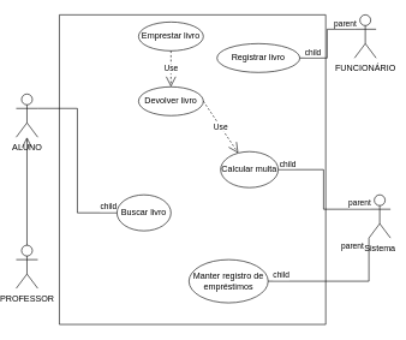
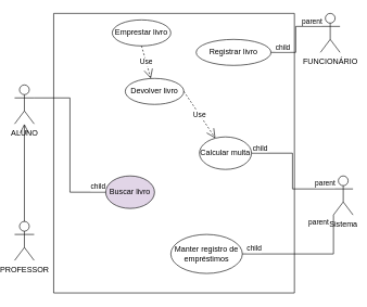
  <mxCell id="0" />
  <mxCell id="1" parent="0" />
  <mxCell id="2" value="FUNCIONÁRIO" style="shape=umlActor;verticalLabelPosition=bottom;verticalAlign=top;html=1;" vertex="1" parent="1"><mxGeometry x="490" y="20" width="30" height="60" as="geometry" /></mxCell>
  <mxCell id="3" value="" style="verticalLabelPosition=bottom;verticalAlign=top;html=1;shape=mxgraph.basic.rect;fillColor2=none;strokeWidth=1;size=20;indent=5;" vertex="1" parent="1"><mxGeometry x="80" y="20" width="370" height="430" as="geometry" /></mxCell>
  <mxCell id="4" value="ALUNO" style="shape=umlActor;verticalLabelPosition=bottom;verticalAlign=top;html=1;" vertex="1" parent="1"><mxGeometry x="20" y="130" width="30" height="60" as="geometry" /></mxCell>
  <mxCell id="5" value="PROFESSOR" style="shape=umlActor;verticalLabelPosition=bottom;verticalAlign=top;html=1;" vertex="1" parent="1"><mxGeometry x="20" y="340" width="30" height="60" as="geometry" /></mxCell>
  <mxCell id="6" value="" style="endArrow=open;endFill=1;endSize=12;html=1;rounded=0;exitX=0.5;exitY=0;exitDx=0;exitDy=0;exitPerimeter=0;" edge="1" parent="1" source="5" target="4"><mxGeometry width="160" relative="1" as="geometry"><mxPoint x="170" y="130" as="sourcePoint" /><mxPoint x="330" y="130" as="targetPoint" /></mxGeometry></mxCell>
  <mxCell id="7" value="Registrar livro" style="ellipse;whiteSpace=wrap;html=1;" vertex="1" parent="1"><mxGeometry x="299" y="60" width="115" height="40" as="geometry" /></mxCell>
  <mxCell id="8" value="" style="endArrow=none;html=1;edgeStyle=orthogonalEdgeStyle;rounded=0;entryX=1;entryY=0.5;entryDx=0;entryDy=0;exitX=0;exitY=0.333;exitDx=0;exitDy=0;exitPerimeter=0;" edge="1" parent="1" source="2" target="7"><mxGeometry relative="1" as="geometry"><mxPoint x="170" y="130" as="sourcePoint" /><mxPoint x="330" y="130" as="targetPoint" /></mxGeometry></mxCell>
  <mxCell id="9" value="parent" style="edgeLabel;resizable=0;html=1;align=left;verticalAlign=bottom;" connectable="0" vertex="1" parent="8"><mxGeometry x="-1" relative="1" as="geometry"><mxPoint x="-30" as="offset" /></mxGeometry></mxCell>
  <mxCell id="10" value="child" style="edgeLabel;resizable=0;html=1;align=right;verticalAlign=bottom;" connectable="0" vertex="1" parent="8"><mxGeometry x="1" relative="1" as="geometry"><mxPoint x="30" as="offset" /></mxGeometry></mxCell>
- <mxCell id="11" value="Emprestar livro" style="ellipse;whiteSpace=wrap;html=1;" vertex="1" parent="1"><mxGeometry x="190" y="30" width="90" height="40" as="geometry" /></mxCell>
+ <mxCell id="11" value="Emprestar livro" style="ellipse;whiteSpace=wrap;html=1;" vertex="1" parent="1"><mxGeometry x="170" y="30" width="90" height="40" as="geometry" /></mxCell>
  <mxCell id="12" value="Devolver livro" style="ellipse;whiteSpace=wrap;html=1;" vertex="1" parent="1"><mxGeometry x="190" y="120" width="90" height="40" as="geometry" /></mxCell>
  <mxCell id="13" value="Use" style="endArrow=open;endSize=12;dashed=1;html=1;rounded=0;exitX=0.5;exitY=1;exitDx=0;exitDy=0;" edge="1" parent="1" source="11" target="12"><mxGeometry width="160" relative="1" as="geometry"><mxPoint x="170" y="130" as="sourcePoint" /><mxPoint x="330" y="130" as="targetPoint" /></mxGeometry></mxCell>
  <mxCell id="14" value="Calcular multa" style="ellipse;whiteSpace=wrap;html=1;" vertex="1" parent="1"><mxGeometry x="304" y="210" width="80" height="50" as="geometry" /></mxCell>
  <mxCell id="15" value="Use" style="endArrow=open;endSize=12;dashed=1;html=1;rounded=0;exitX=1;exitY=0.5;exitDx=0;exitDy=0;" edge="1" parent="1" source="12" target="14"><mxGeometry width="160" relative="1" as="geometry"><mxPoint x="170" y="130" as="sourcePoint" /><mxPoint x="330" y="130" as="targetPoint" /></mxGeometry></mxCell>
  <mxCell id="16" value="Sistema" style="shape=umlActor;verticalLabelPosition=bottom;verticalAlign=top;html=1;" vertex="1" parent="1"><mxGeometry x="510" y="270" width="30" height="60" as="geometry" /></mxCell>
  <mxCell id="17" value="" style="endArrow=none;html=1;edgeStyle=orthogonalEdgeStyle;rounded=0;exitX=0;exitY=0.333;exitDx=0;exitDy=0;exitPerimeter=0;entryX=1;entryY=0.5;entryDx=0;entryDy=0;" edge="1" parent="1" source="16" target="14"><mxGeometry relative="1" as="geometry"><mxPoint x="170" y="130" as="sourcePoint" /><mxPoint x="330" y="130" as="targetPoint" /></mxGeometry></mxCell>
  <mxCell id="18" value="parent" style="edgeLabel;resizable=0;html=1;align=left;verticalAlign=bottom;" connectable="0" vertex="1" parent="17"><mxGeometry x="-1" relative="1" as="geometry"><mxPoint x="-30" as="offset" /></mxGeometry></mxCell>
  <mxCell id="19" value="child" style="edgeLabel;resizable=0;html=1;align=right;verticalAlign=bottom;" connectable="0" vertex="1" parent="17"><mxGeometry x="1" relative="1" as="geometry"><mxPoint x="25" as="offset" /></mxGeometry></mxCell>
  <mxCell id="20" value="Manter registro de empréstimos" style="ellipse;whiteSpace=wrap;html=1;" vertex="1" parent="1"><mxGeometry x="260" y="360" width="110" height="60" as="geometry" /></mxCell>
  <mxCell id="21" value="" style="endArrow=none;html=1;edgeStyle=orthogonalEdgeStyle;rounded=0;exitX=0;exitY=1;exitDx=0;exitDy=0;exitPerimeter=0;entryX=1;entryY=0.5;entryDx=0;entryDy=0;" edge="1" parent="1" source="16" target="20"><mxGeometry relative="1" as="geometry"><mxPoint x="170" y="130" as="sourcePoint" /><mxPoint x="330" y="130" as="targetPoint" /></mxGeometry></mxCell>
  <mxCell id="22" value="parent" style="edgeLabel;resizable=0;html=1;align=left;verticalAlign=bottom;" connectable="0" vertex="1" parent="21"><mxGeometry x="-1" relative="1" as="geometry"><mxPoint x="-40" y="20" as="offset" /></mxGeometry></mxCell>
  <mxCell id="23" value="child" style="edgeLabel;resizable=0;html=1;align=right;verticalAlign=bottom;" connectable="0" vertex="1" parent="21"><mxGeometry x="1" relative="1" as="geometry"><mxPoint x="30" as="offset" /></mxGeometry></mxCell>
- <mxCell id="24" value="Buscar livro" style="ellipse;whiteSpace=wrap;html=1;" vertex="1" parent="1"><mxGeometry x="160" y="270" width="75" height="50" as="geometry" /></mxCell>
+ <mxCell id="24" value="Buscar livro" style="ellipse;whiteSpace=wrap;html=1;fillColor=#e1d5e7;" vertex="1" parent="1"><mxGeometry x="160" y="270" width="75" height="50" as="geometry" /></mxCell>
  <mxCell id="25" value="" style="endArrow=none;html=1;edgeStyle=orthogonalEdgeStyle;rounded=0;exitX=1;exitY=0.333;exitDx=0;exitDy=0;exitPerimeter=0;entryX=0;entryY=0.5;entryDx=0;entryDy=0;" edge="1" parent="1" source="4" target="24"><mxGeometry relative="1" as="geometry"><mxPoint x="60" y="50" as="sourcePoint" /><mxPoint x="147.5" y="170" as="targetPoint" /></mxGeometry></mxCell>
  <mxCell id="26" value="child" style="edgeLabel;resizable=0;html=1;align=right;verticalAlign=bottom;" connectable="0" vertex="1" parent="25"><mxGeometry x="1" relative="1" as="geometry" /></mxCell>
